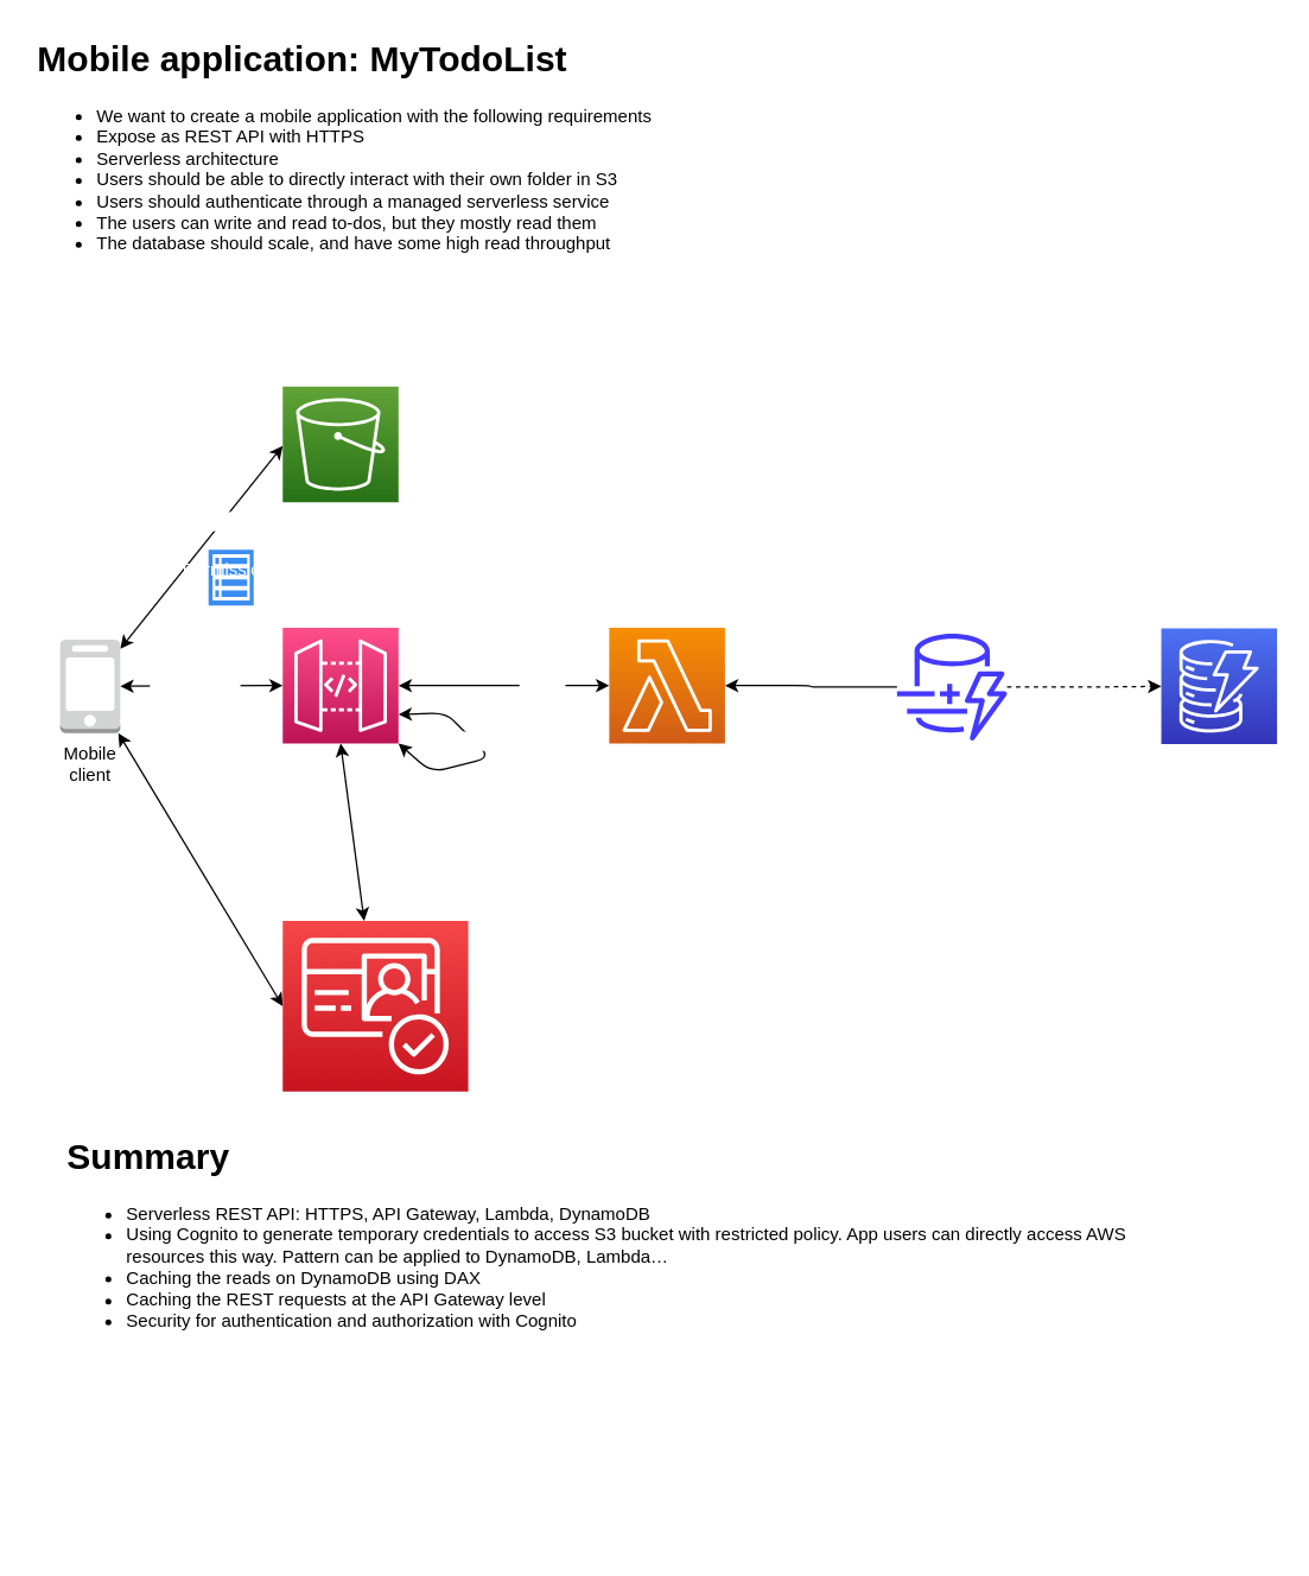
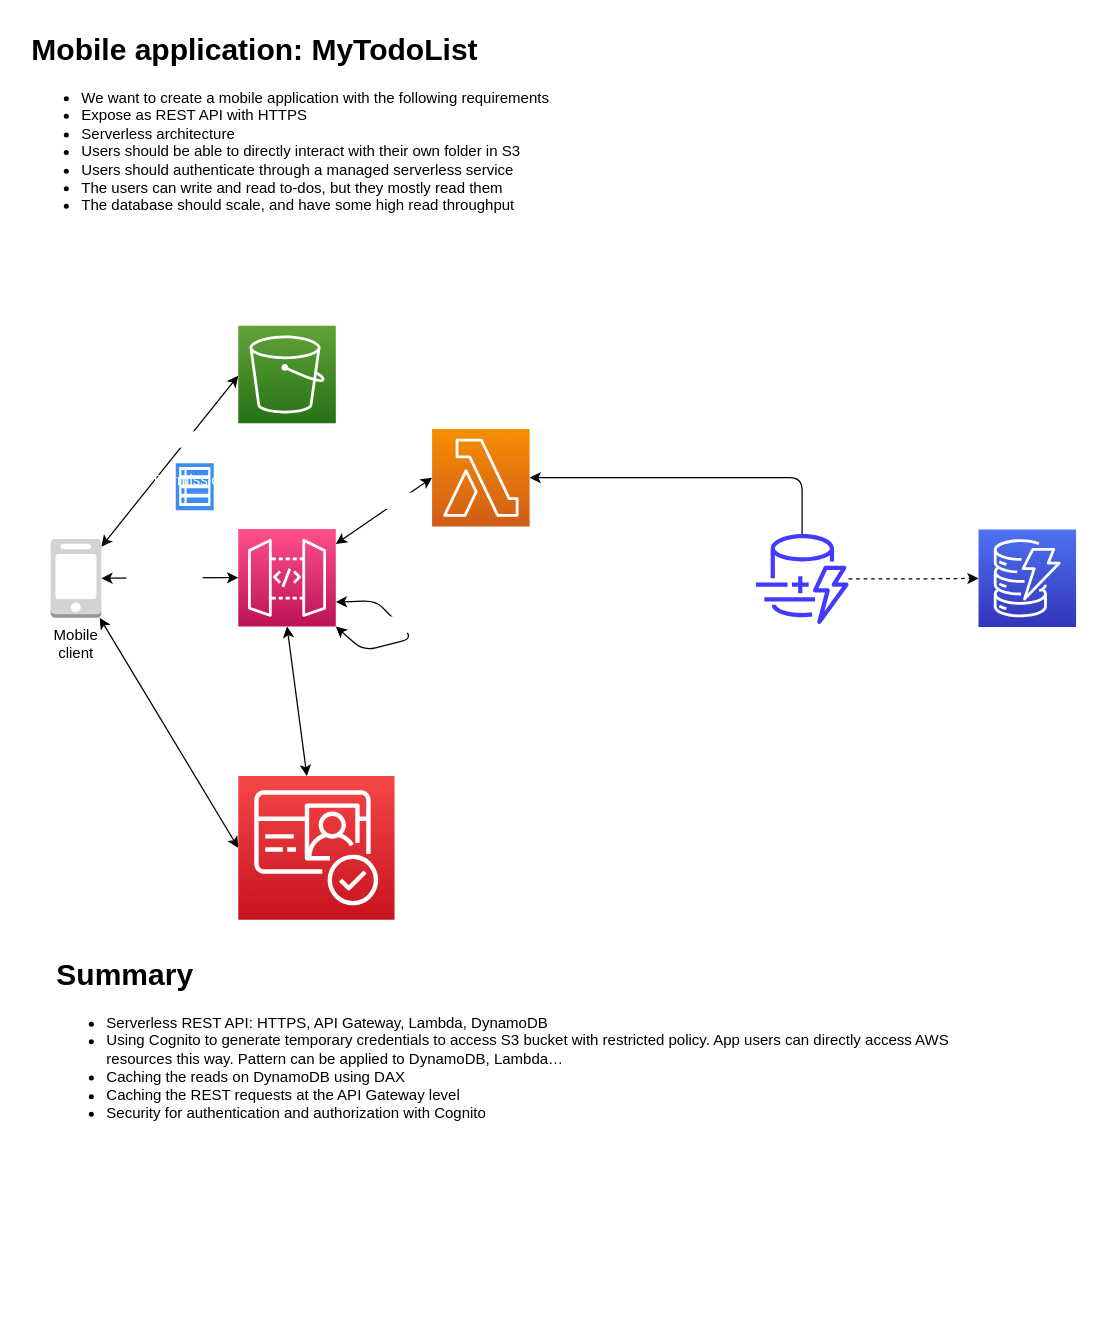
  <mxCell id="0" />
  <mxCell id="1" parent="0" />
  <mxCell id="2" value="&lt;h1&gt;Mobile application: MyTodoList&lt;/h1&gt;&lt;p&gt;&lt;/p&gt;&lt;ul&gt;&lt;li&gt;We want to create a mobile application with the following requirements&lt;/li&gt;&lt;li&gt;Expose as REST API with HTTPS&lt;/li&gt;&lt;li&gt;Serverless architecture&lt;/li&gt;&lt;li&gt;Users should be able to directly interact with their own folder in S3&lt;/li&gt;&lt;li&gt;Users should authenticate through a managed serverless service&lt;/li&gt;&lt;li&gt;The users can write and read to-dos, but they mostly read them&lt;/li&gt;&lt;li&gt;The database should scale, and have some high read throughput&lt;/li&gt;&lt;/ul&gt;&lt;p&gt;&lt;/p&gt;" style="text;html=1;strokeColor=none;fillColor=none;spacing=5;spacingTop=-20;whiteSpace=wrap;overflow=hidden;rounded=0;" parent="1" vertex="1"><mxGeometry x="20" y="20" width="510" height="240" as="geometry" /></mxCell>
  <mxCell id="3" style="edgeStyle=none;html=1;entryX=0;entryY=0.5;entryDx=0;entryDy=0;entryPerimeter=0;fontColor=#FFFFFF;startArrow=classic;startFill=1;" parent="1" source="9" target="23" edge="1"><mxGeometry relative="1" as="geometry" /></mxCell>
  <mxCell id="4" value="authenticate" style="edgeLabel;html=1;align=center;verticalAlign=middle;resizable=0;points=[];fontColor=#FFFFFF;" parent="3" vertex="1" connectable="0"><mxGeometry x="0.191" y="1" relative="1" as="geometry"><mxPoint x="-36" y="9" as="offset" /></mxGeometry></mxCell>
  <mxCell id="5" style="edgeStyle=none;html=1;entryX=0;entryY=0.5;entryDx=0;entryDy=0;entryPerimeter=0;fontColor=#FFFFFF;startArrow=classic;startFill=1;" parent="1" source="9" target="14" edge="1"><mxGeometry relative="1" as="geometry" /></mxCell>
  <mxCell id="6" value="REST HTTP" style="edgeLabel;html=1;align=center;verticalAlign=middle;resizable=0;points=[];fontColor=#FFFFFF;" parent="5" vertex="1" connectable="0"><mxGeometry x="-0.385" y="-1" relative="1" as="geometry"><mxPoint x="16" y="-1" as="offset" /></mxGeometry></mxCell>
  <mxCell id="7" style="edgeStyle=none;html=1;fontColor=#FFFFFF;startArrow=classic;startFill=1;" parent="1" source="9" edge="1"><mxGeometry relative="1" as="geometry"><mxPoint x="190" y="300" as="targetPoint" /></mxGeometry></mxCell>
  <mxCell id="8" value="Store/retrieve files" style="edgeLabel;html=1;align=center;verticalAlign=middle;resizable=0;points=[];fontColor=#FFFFFF;" parent="7" vertex="1" connectable="0"><mxGeometry x="0.273" y="-1" relative="1" as="geometry"><mxPoint as="offset" /></mxGeometry></mxCell>
  <mxCell id="9" value="Mobile&lt;br&gt;client" style="outlineConnect=0;dashed=0;verticalLabelPosition=bottom;verticalAlign=top;align=center;html=1;shape=mxgraph.aws3.mobile_client;fillColor=#D2D3D3;gradientColor=none;" parent="1" vertex="1"><mxGeometry x="40" y="430.5" width="40.5" height="63" as="geometry" /></mxCell>
  <mxCell id="10" style="edgeStyle=none;html=1;entryX=0;entryY=0.5;entryDx=0;entryDy=0;entryPerimeter=0;fontColor=#FFFFFF;startArrow=classic;startFill=1;" parent="1" source="14" target="17" edge="1"><mxGeometry relative="1" as="geometry" /></mxCell>
  <mxCell id="11" value="invoke" style="edgeLabel;html=1;align=center;verticalAlign=middle;resizable=0;points=[];fontColor=#FFFFFF;" parent="10" vertex="1" connectable="0"><mxGeometry x="0.356" y="-1" relative="1" as="geometry"><mxPoint as="offset" /></mxGeometry></mxCell>
  <mxCell id="12" style="edgeStyle=none;html=1;fontColor=#FFFFFF;startArrow=classic;startFill=1;entryX=1;entryY=1;entryDx=0;entryDy=0;entryPerimeter=0;exitX=1;exitY=0.75;exitDx=0;exitDy=0;exitPerimeter=0;" parent="1" source="14" target="14" edge="1"><mxGeometry relative="1" as="geometry"><mxPoint x="340" y="410" as="targetPoint" /><Array as="points"><mxPoint x="300" y="480" /><mxPoint x="310" y="490" /><mxPoint x="330" y="510" /><mxPoint x="290" y="520" /></Array></mxGeometry></mxCell>
  <mxCell id="13" value="Caching of responses" style="edgeLabel;html=1;align=center;verticalAlign=middle;resizable=0;points=[];fontColor=#FFFFFF;" parent="12" vertex="1" connectable="0"><mxGeometry x="0.454" relative="1" as="geometry"><mxPoint x="30" y="-19" as="offset" /></mxGeometry></mxCell>
  <mxCell id="14" value="&lt;font color=&quot;#ffffff&quot;&gt;API Gateway&lt;/font&gt;" style="sketch=0;points=[[0,0,0],[0.25,0,0],[0.5,0,0],[0.75,0,0],[1,0,0],[0,1,0],[0.25,1,0],[0.5,1,0],[0.75,1,0],[1,1,0],[0,0.25,0],[0,0.5,0],[0,0.75,0],[1,0.25,0],[1,0.5,0],[1,0.75,0]];outlineConnect=0;fontColor=#232F3E;gradientColor=#FF4F8B;gradientDirection=north;fillColor=#BC1356;strokeColor=#ffffff;dashed=0;verticalLabelPosition=bottom;verticalAlign=top;align=center;html=1;fontSize=12;fontStyle=0;aspect=fixed;shape=mxgraph.aws4.resourceIcon;resIcon=mxgraph.aws4.api_gateway;" parent="1" vertex="1"><mxGeometry x="190" y="422.5" width="78" height="78" as="geometry" /></mxCell>
  <mxCell id="15" style="edgeStyle=orthogonalEdgeStyle;html=1;fontColor=#FFFFFF;startArrow=classic;startFill=1;endArrow=none;endFill=0;" parent="1" source="17" target="19" edge="1"><mxGeometry relative="1" as="geometry" /></mxCell>
  <mxCell id="16" value="Query / read" style="edgeLabel;html=1;align=center;verticalAlign=middle;resizable=0;points=[];fontColor=#FFFFFF;" parent="15" vertex="1" connectable="0"><mxGeometry x="-0.307" y="1" relative="1" as="geometry"><mxPoint x="21" y="-11" as="offset" /></mxGeometry></mxCell>
- <mxCell id="17" value="&lt;font color=&quot;#ffffff&quot;&gt;Lambda&lt;/font&gt;" style="sketch=0;points=[[0,0,0],[0.25,0,0],[0.5,0,0],[0.75,0,0],[1,0,0],[0,1,0],[0.25,1,0],[0.5,1,0],[0.75,1,0],[1,1,0],[0,0.25,0],[0,0.5,0],[0,0.75,0],[1,0.25,0],[1,0.5,0],[1,0.75,0]];outlineConnect=0;fontColor=#232F3E;gradientColor=#F78E04;gradientDirection=north;fillColor=#D05C17;strokeColor=#ffffff;dashed=0;verticalLabelPosition=bottom;verticalAlign=top;align=center;html=1;fontSize=12;fontStyle=0;aspect=fixed;shape=mxgraph.aws4.resourceIcon;resIcon=mxgraph.aws4.lambda;" parent="1" vertex="1"><mxGeometry x="410" y="422.5" width="78" height="78" as="geometry" /></mxCell>
+ <mxCell id="17" value="&lt;font color=&quot;#ffffff&quot;&gt;Lambda&lt;/font&gt;" style="sketch=0;points=[[0,0,0],[0.25,0,0],[0.5,0,0],[0.75,0,0],[1,0,0],[0,1,0],[0.25,1,0],[0.5,1,0],[0.75,1,0],[1,1,0],[0,0.25,0],[0,0.5,0],[0,0.75,0],[1,0.25,0],[1,0.5,0],[1,0.75,0]];outlineConnect=0;fontColor=#232F3E;gradientColor=#F78E04;gradientDirection=north;fillColor=#D05C17;strokeColor=#ffffff;dashed=0;verticalLabelPosition=bottom;verticalAlign=top;align=center;html=1;fontSize=12;fontStyle=0;aspect=fixed;shape=mxgraph.aws4.resourceIcon;resIcon=mxgraph.aws4.lambda;" parent="1" vertex="1"><mxGeometry x="345" y="342.5" width="78" height="78" as="geometry" /></mxCell>
  <mxCell id="18" style="edgeStyle=orthogonalEdgeStyle;html=1;fontColor=#FFFFFF;startArrow=none;startFill=0;dashed=1;" parent="1" source="19" target="20" edge="1"><mxGeometry relative="1" as="geometry" /></mxCell>
  <mxCell id="19" value="&lt;font color=&quot;#ffffff&quot;&gt;DAX&lt;br&gt;Caching Layer&lt;/font&gt;" style="sketch=0;outlineConnect=0;fontColor=#232F3E;gradientColor=none;fillColor=#4439FF;strokeColor=none;dashed=0;verticalLabelPosition=bottom;verticalAlign=top;align=center;html=1;fontSize=12;fontStyle=0;aspect=fixed;pointerEvents=1;shape=mxgraph.aws4.dynamodb_dax;" parent="1" vertex="1"><mxGeometry x="602" y="426.5" width="78" height="72" as="geometry" /></mxCell>
  <mxCell id="20" value="&lt;font color=&quot;#ffffff&quot;&gt;DynamoDB&lt;/font&gt;" style="sketch=0;points=[[0,0,0],[0.25,0,0],[0.5,0,0],[0.75,0,0],[1,0,0],[0,1,0],[0.25,1,0],[0.5,1,0],[0.75,1,0],[1,1,0],[0,0.25,0],[0,0.5,0],[0,0.75,0],[1,0.25,0],[1,0.5,0],[1,0.75,0]];outlineConnect=0;fontColor=#232F3E;gradientColor=#4D72F3;gradientDirection=north;fillColor=#3334B9;strokeColor=#ffffff;dashed=0;verticalLabelPosition=bottom;verticalAlign=top;align=center;html=1;fontSize=12;fontStyle=0;aspect=fixed;shape=mxgraph.aws4.resourceIcon;resIcon=mxgraph.aws4.dynamodb;" parent="1" vertex="1"><mxGeometry x="782" y="423" width="78" height="78" as="geometry" /></mxCell>
  <mxCell id="21" style="edgeStyle=none;html=1;entryX=0.5;entryY=1;entryDx=0;entryDy=0;entryPerimeter=0;fontColor=#FFFFFF;startArrow=classic;startFill=1;" parent="1" source="23" target="14" edge="1"><mxGeometry relative="1" as="geometry" /></mxCell>
  <mxCell id="22" value="Verify authentication" style="edgeLabel;html=1;align=center;verticalAlign=middle;resizable=0;points=[];fontColor=#FFFFFF;" parent="21" vertex="1" connectable="0"><mxGeometry x="-0.225" y="2" relative="1" as="geometry"><mxPoint x="63" y="7" as="offset" /></mxGeometry></mxCell>
  <mxCell id="23" value="&lt;font color=&quot;#ffffff&quot;&gt;Cognito&lt;/font&gt;" style="sketch=0;points=[[0,0,0],[0.25,0,0],[0.5,0,0],[0.75,0,0],[1,0,0],[0,1,0],[0.25,1,0],[0.5,1,0],[0.75,1,0],[1,1,0],[0,0.25,0],[0,0.5,0],[0,0.75,0],[1,0.25,0],[1,0.5,0],[1,0.75,0]];outlineConnect=0;fontColor=#232F3E;gradientColor=#F54749;gradientDirection=north;fillColor=#C7131F;strokeColor=#ffffff;dashed=0;verticalLabelPosition=bottom;verticalAlign=top;align=center;html=1;fontSize=12;fontStyle=0;aspect=fixed;shape=mxgraph.aws4.resourceIcon;resIcon=mxgraph.aws4.cognito;" parent="1" vertex="1"><mxGeometry x="190" y="620" width="125" height="115" as="geometry" /></mxCell>
  <mxCell id="24" value="Permissions" style="sketch=0;html=1;aspect=fixed;strokeColor=none;shadow=0;align=center;verticalAlign=top;fillColor=#3B8DF1;shape=mxgraph.gcp2.view_list;fontColor=#FFFFFF;" parent="1" vertex="1"><mxGeometry x="140" y="370" width="30.38" height="37.5" as="geometry" /></mxCell>
  <mxCell id="25" value="&lt;h1&gt;Summary&lt;/h1&gt;&lt;p&gt;&lt;/p&gt;&lt;ul&gt;&lt;li&gt;Serverless REST API: HTTPS, API Gateway, Lambda, DynamoDB&lt;/li&gt;&lt;li&gt;Using Cognito to generate temporary credentials to access S3 bucket&amp;nbsp;&lt;span style=&quot;background-color: initial;&quot;&gt;with restricted policy. App users can directly access AWS resources this&amp;nbsp;&lt;/span&gt;&lt;span style=&quot;background-color: initial;&quot;&gt;way. Pattern can be applied to DynamoDB, Lambda…&lt;/span&gt;&lt;/li&gt;&lt;li&gt;Caching the reads on DynamoDB using DAX&lt;/li&gt;&lt;li&gt;Caching the REST requests at the API Gateway level&lt;/li&gt;&lt;li&gt;Security for authentication and authorization with Cognito&lt;/li&gt;&lt;/ul&gt;&lt;p&gt;&lt;/p&gt;" style="text;html=1;strokeColor=none;fillColor=none;spacing=5;spacingTop=-20;whiteSpace=wrap;overflow=hidden;rounded=0;" parent="1" vertex="1"><mxGeometry x="40" y="760" width="740" height="280" as="geometry" /></mxCell>
  <mxCell id="26" value="&lt;font color=&quot;#ffffff&quot;&gt;S3&lt;/font&gt;" style="sketch=0;points=[[0,0,0],[0.25,0,0],[0.5,0,0],[0.75,0,0],[1,0,0],[0,1,0],[0.25,1,0],[0.5,1,0],[0.75,1,0],[1,1,0],[0,0.25,0],[0,0.5,0],[0,0.75,0],[1,0.25,0],[1,0.5,0],[1,0.75,0]];outlineConnect=0;fontColor=#232F3E;gradientColor=#60A337;gradientDirection=north;fillColor=#277116;strokeColor=#ffffff;dashed=0;verticalLabelPosition=bottom;verticalAlign=top;align=center;html=1;fontSize=12;fontStyle=0;aspect=fixed;shape=mxgraph.aws4.resourceIcon;resIcon=mxgraph.aws4.s3;" vertex="1" parent="1"><mxGeometry x="190" y="260" width="78" height="78" as="geometry" /></mxCell>
